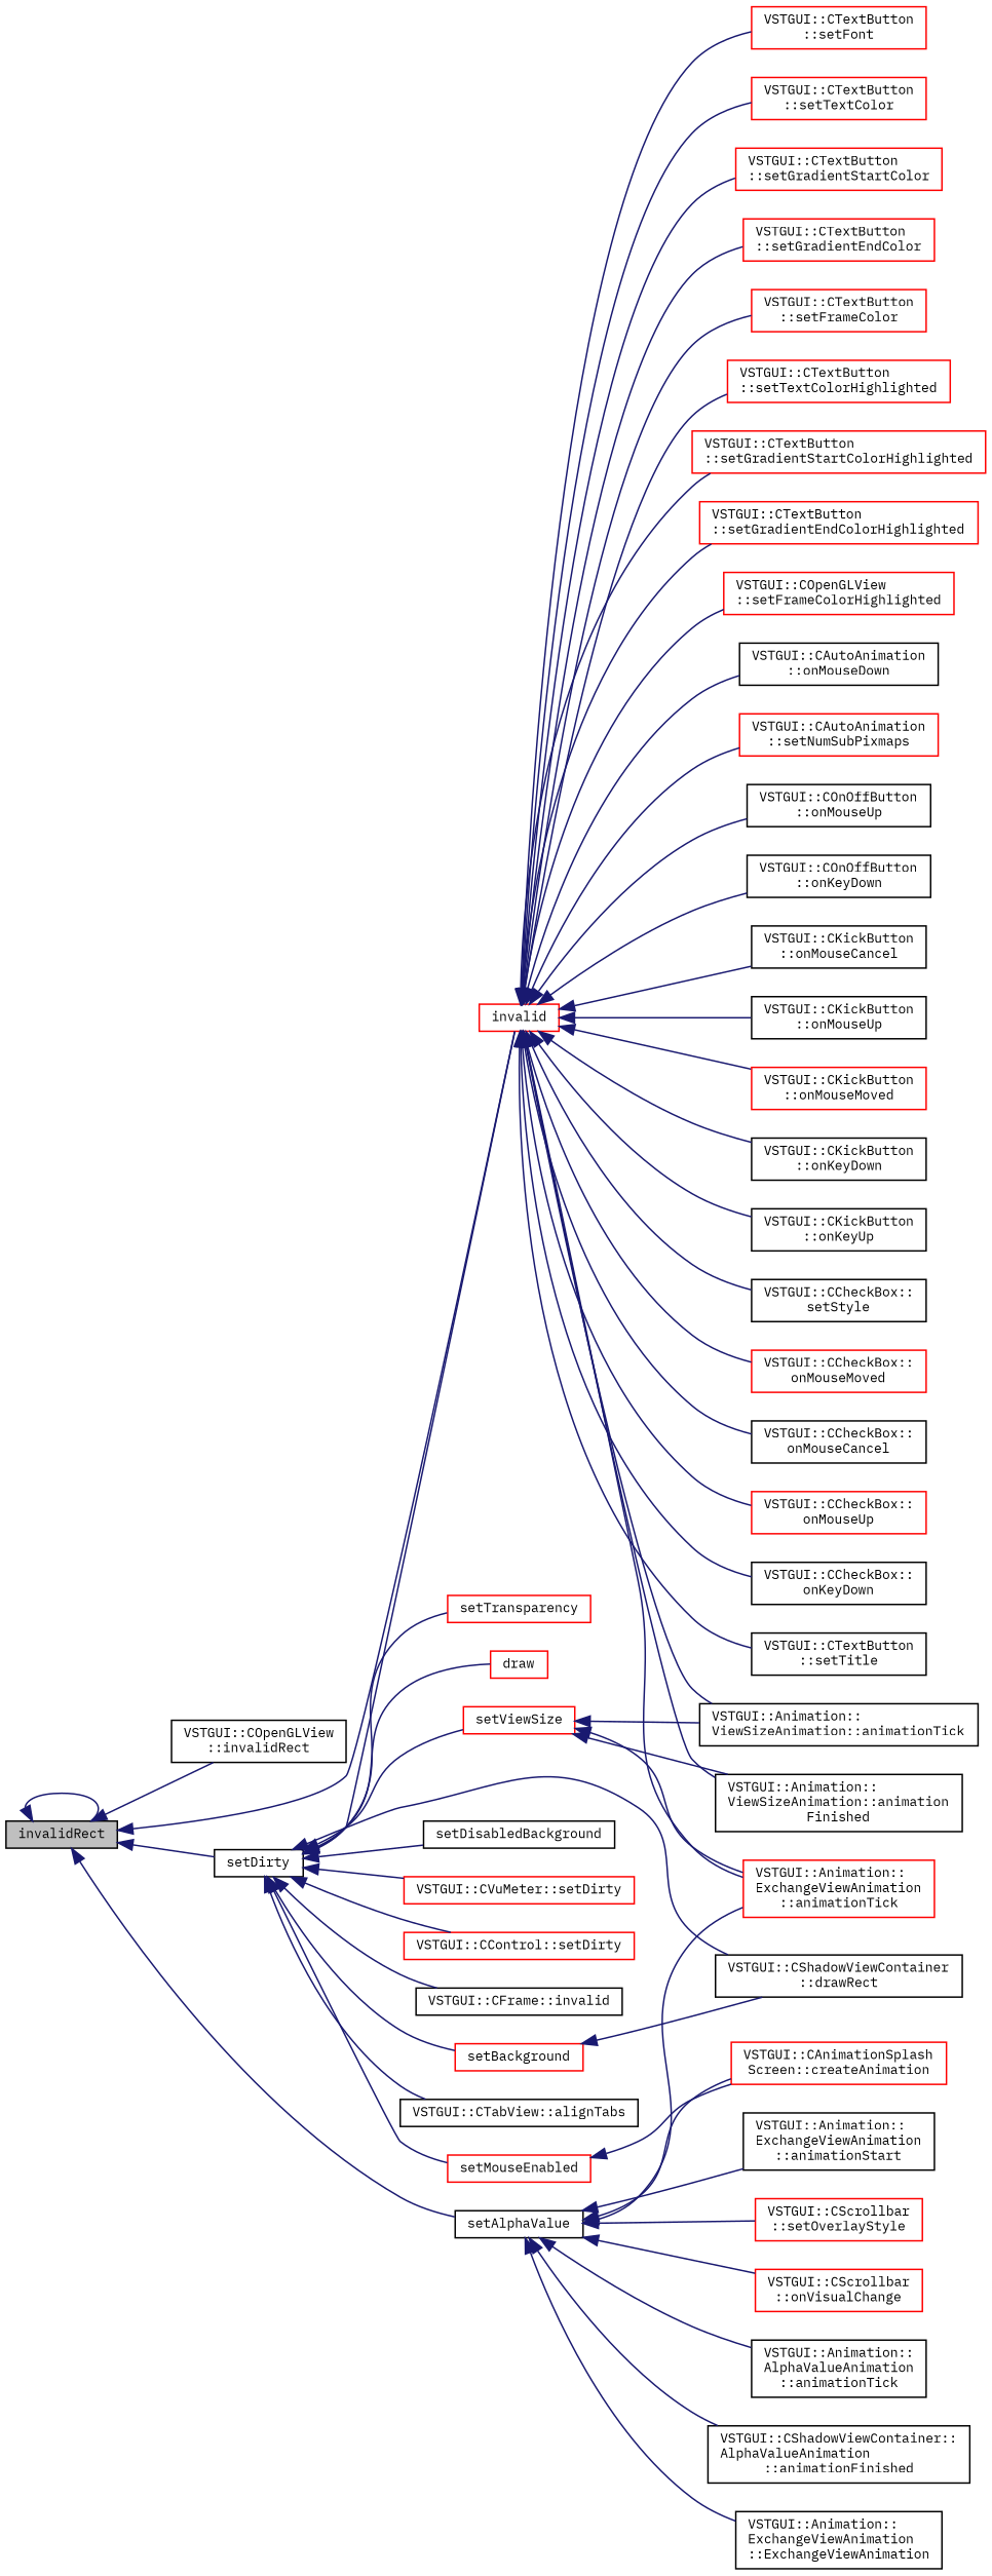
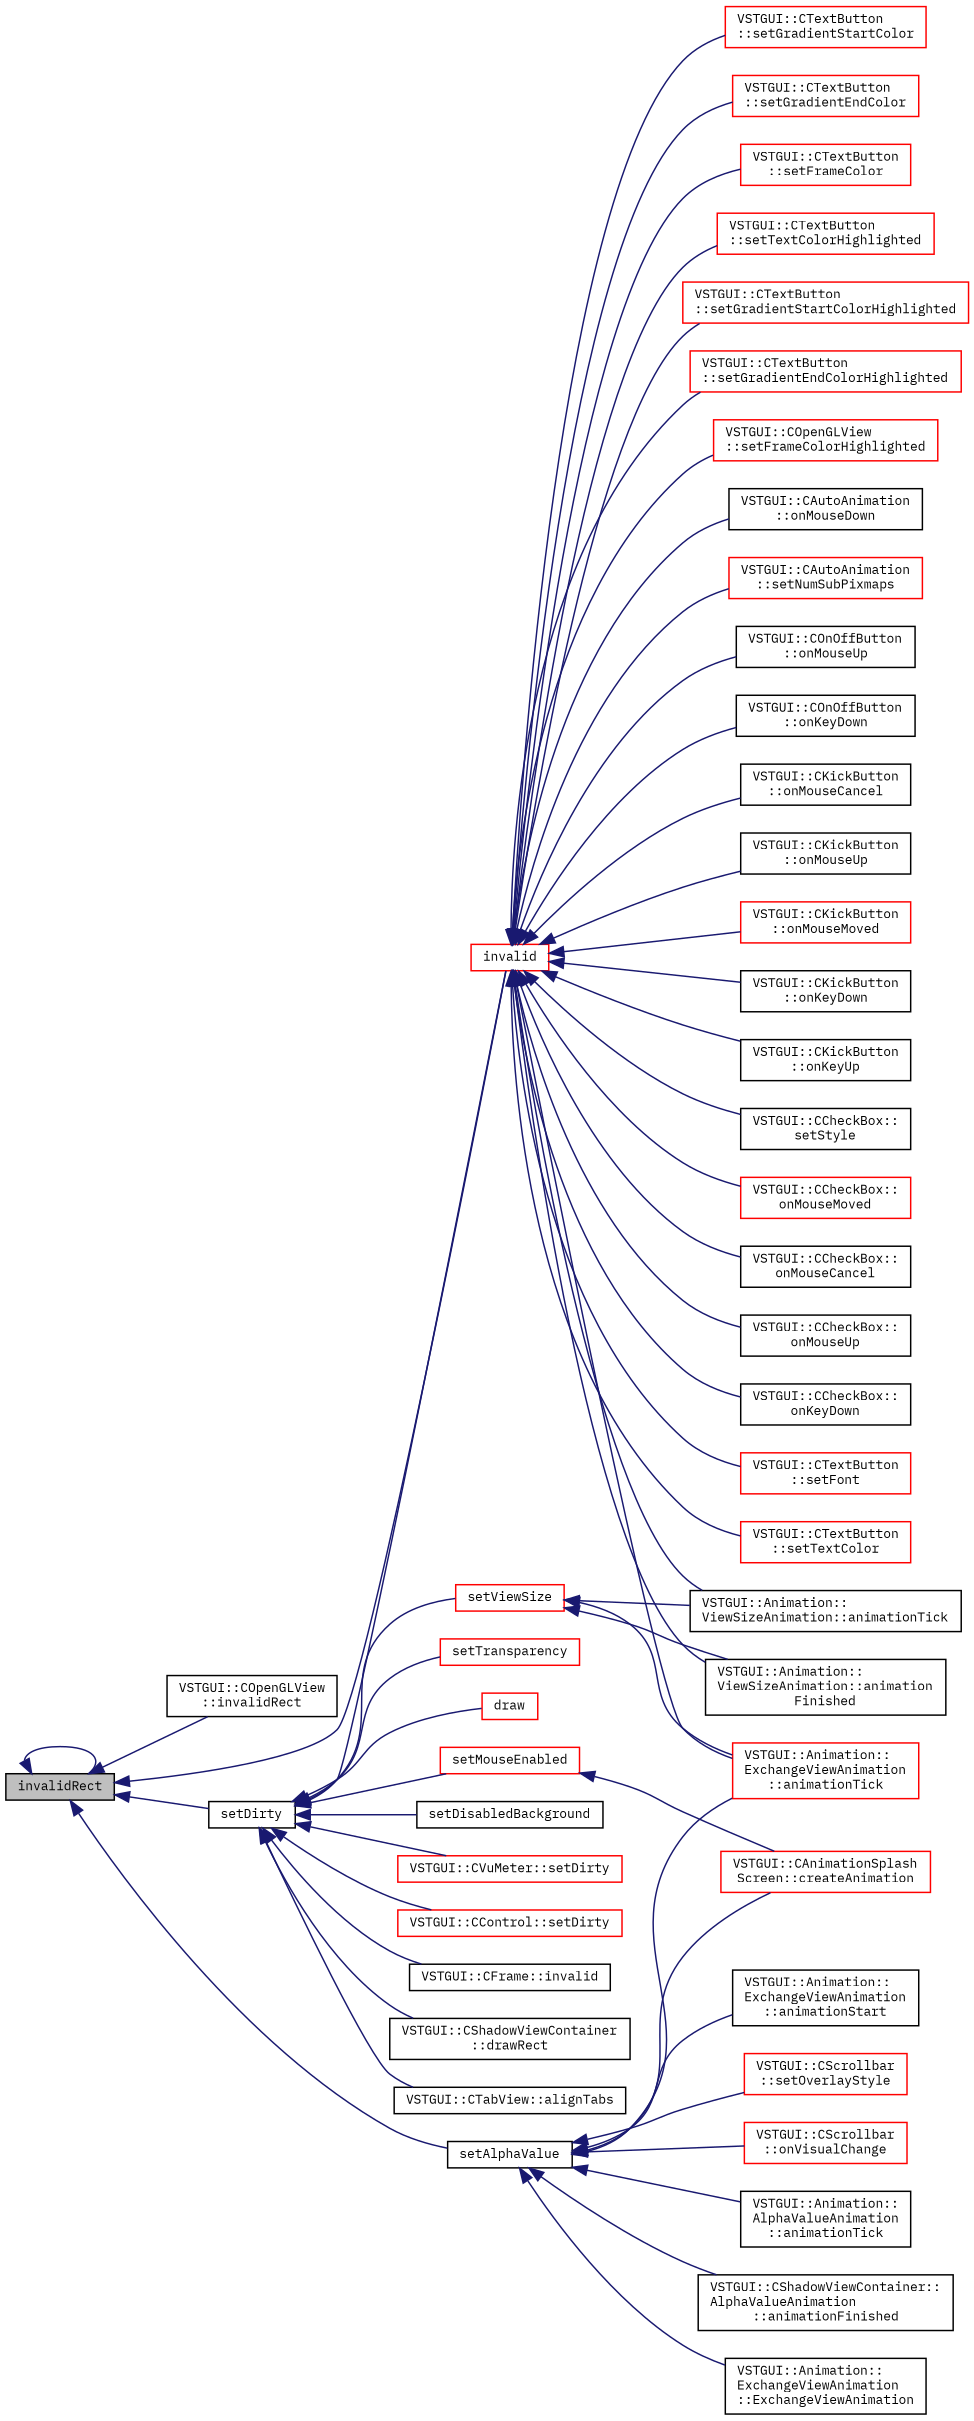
  digraph {
    fontname="IBM Plex Mono"
    rankdir=LR
    node [color=black fontname="IBM Plex Mono" fontsize=9 shape=record]
    edge [color=midnightblue dir=back fontname="IBM Plex Mono" fontsize=9 labelfontname=Arial labelfontsize=9 style=solid]
    n1 [fillcolor=grey75 fontcolor=black height=0.2 label=invalidRect style=filled width=0.4]
    n2 [height=0.2 label="VSTGUI::COpenGLView\l::invalidRect" width=0.4]
    n3 [height=0.2 label=setDirty width=0.4]
    n4 [color=red height=0.2 label=invalid width=0.4]
    n5 [height=0.2 label=setAlphaValue width=0.4]
    n6 [color=red height=0.2 label="VSTGUI::CControl::setDirty" width=0.4]
    n7 [height=0.2 label="VSTGUI::CFrame::invalid" width=0.4]
    n8 [height=0.2 label="VSTGUI::CShadowViewContainer\l::drawRect" width=0.4]
    n9 [height=0.2 label="VSTGUI::CTabView::alignTabs" width=0.4]
    n10 [color=red height=0.2 label=setMouseEnabled width=0.4]
    n11 [color=red height=0.2 label=setTransparency width=0.4]
    n12 [color=red height=0.2 label=draw width=0.4]
    n13 [color=red height=0.2 label=setViewSize width=0.4]
-   n14 [color=red height=0.2 label=setBackground width=0.4]
    n15 [height=0.2 label=setDisabledBackground width=0.4]
    n16 [color=red height=0.2 label="VSTGUI::CVuMeter::setDirty" width=0.4]
    n17 [height=0.2 label="VSTGUI::Animation::\lViewSizeAnimation::animation\lFinished" width=0.4]
    n18 [height=0.2 label="VSTGUI::Animation::\lViewSizeAnimation::animationTick" width=0.4]
    n19 [color=red height=0.2 label="VSTGUI::Animation::\lExchangeViewAnimation\l::animationTick" width=0.4]
    n20 [height=0.2 label="VSTGUI::CAutoAnimation\l::onMouseDown" width=0.4]
    n21 [color=red height=0.2 label="VSTGUI::CAutoAnimation\l::setNumSubPixmaps" width=0.4]
    n22 [height=0.2 label="VSTGUI::COnOffButton\l::onMouseUp" width=0.4]
    n23 [height=0.2 label="VSTGUI::COnOffButton\l::onKeyDown" width=0.4]
    n24 [height=0.2 label="VSTGUI::CKickButton\l::onMouseCancel" width=0.4]
    n25 [height=0.2 label="VSTGUI::CKickButton\l::onMouseUp" width=0.4]
    n26 [color=red height=0.2 label="VSTGUI::CKickButton\l::onMouseMoved" width=0.4]
    n27 [height=0.2 label="VSTGUI::CKickButton\l::onKeyDown" width=0.4]
    n28 [height=0.2 label="VSTGUI::CKickButton\l::onKeyUp" width=0.4]
    n29 [height=0.2 label="VSTGUI::CCheckBox::\lsetStyle" width=0.4]
    n30 [color=red height=0.2 label="VSTGUI::CCheckBox::\lonMouseMoved" width=0.4]
    n31 [height=0.2 label="VSTGUI::CCheckBox::\lonMouseCancel" width=0.4]
-   n32 [color=red height=0.2 label="VSTGUI::CCheckBox::\lonMouseUp" width=0.4]
+   n32 [height=0.2 label="VSTGUI::CCheckBox::\lonMouseUp" width=0.4]
    n33 [height=0.2 label="VSTGUI::CCheckBox::\lonKeyDown" width=0.4]
-   n34 [height=0.2 label="VSTGUI::CTextButton\l::setTitle" width=0.4]
    n35 [color=red height=0.2 label="VSTGUI::CTextButton\l::setFont" width=0.4]
    n36 [color=red height=0.2 label="VSTGUI::CTextButton\l::setTextColor" width=0.4]
    n37 [color=red height=0.2 label="VSTGUI::CTextButton\l::setGradientStartColor" width=0.4]
    n38 [color=red height=0.2 label="VSTGUI::CTextButton\l::setGradientEndColor" width=0.4]
    n39 [color=red height=0.2 label="VSTGUI::CTextButton\l::setFrameColor" width=0.4]
    n40 [color=red height=0.2 label="VSTGUI::CTextButton\l::setTextColorHighlighted" width=0.4]
    n41 [color=red height=0.2 label="VSTGUI::CTextButton\l::setGradientStartColorHighlighted" width=0.4]
    n42 [color=red height=0.2 label="VSTGUI::CTextButton\l::setGradientEndColorHighlighted" width=0.4]
    n43 [color=red height=0.2 label="VSTGUI::COpenGLView\l::setFrameColorHighlighted" width=0.4]
    n44 [color=red height=0.2 label="VSTGUI::CAnimationSplash\lScreen::createAnimation" width=0.4]
    n45 [height=0.2 label="VSTGUI::Animation::\lAlphaValueAnimation\l::animationTick" width=0.4]
    n46 [height=0.2 label="VSTGUI::CShadowViewContainer::\lAlphaValueAnimation\l::animationFinished" width=0.4]
    n47 [height=0.2 label="VSTGUI::Animation::\lExchangeViewAnimation\l::ExchangeViewAnimation" width=0.4]
    n48 [height=0.2 label="VSTGUI::Animation::\lExchangeViewAnimation\l::animationStart" width=0.4]
    n49 [color=red height=0.2 label="VSTGUI::CScrollbar\l::setOverlayStyle" width=0.4]
    n50 [color=red height=0.2 label="VSTGUI::CScrollbar\l::onVisualChange" width=0.4]
    n1 -> n1
    n1 -> n2
    n1 -> n3
    n1 -> n4
    n1 -> n5
    n3 -> n4
    n3 -> n6
    n3 -> n7
    n3 -> n8
    n3 -> n9
    n3 -> n10
    n3 -> n11
    n3 -> n12
    n3 -> n13
-   n3 -> n14
    n3 -> n15
    n3 -> n16
    n4 -> n17
    n4 -> n18
    n4 -> n19
    n4 -> n20
    n4 -> n21
    n4 -> n22
    n4 -> n23
    n4 -> n24
    n4 -> n25
    n4 -> n26
    n4 -> n27
    n4 -> n28
    n4 -> n29
    n4 -> n30
    n4 -> n31
    n4 -> n32
    n4 -> n33
-   n4 -> n34
    n4 -> n35
    n4 -> n36
    n4 -> n37
    n4 -> n38
    n4 -> n39
    n4 -> n40
    n4 -> n41
    n4 -> n42
    n4 -> n43
    n5 -> n19
    n5 -> n44
    n5 -> n45
    n5 -> n46
    n5 -> n47
    n5 -> n48
    n5 -> n49
    n5 -> n50
    n10 -> n44
    n13 -> n17
    n13 -> n18
    n13 -> n19
-   n14 -> n8
  }
